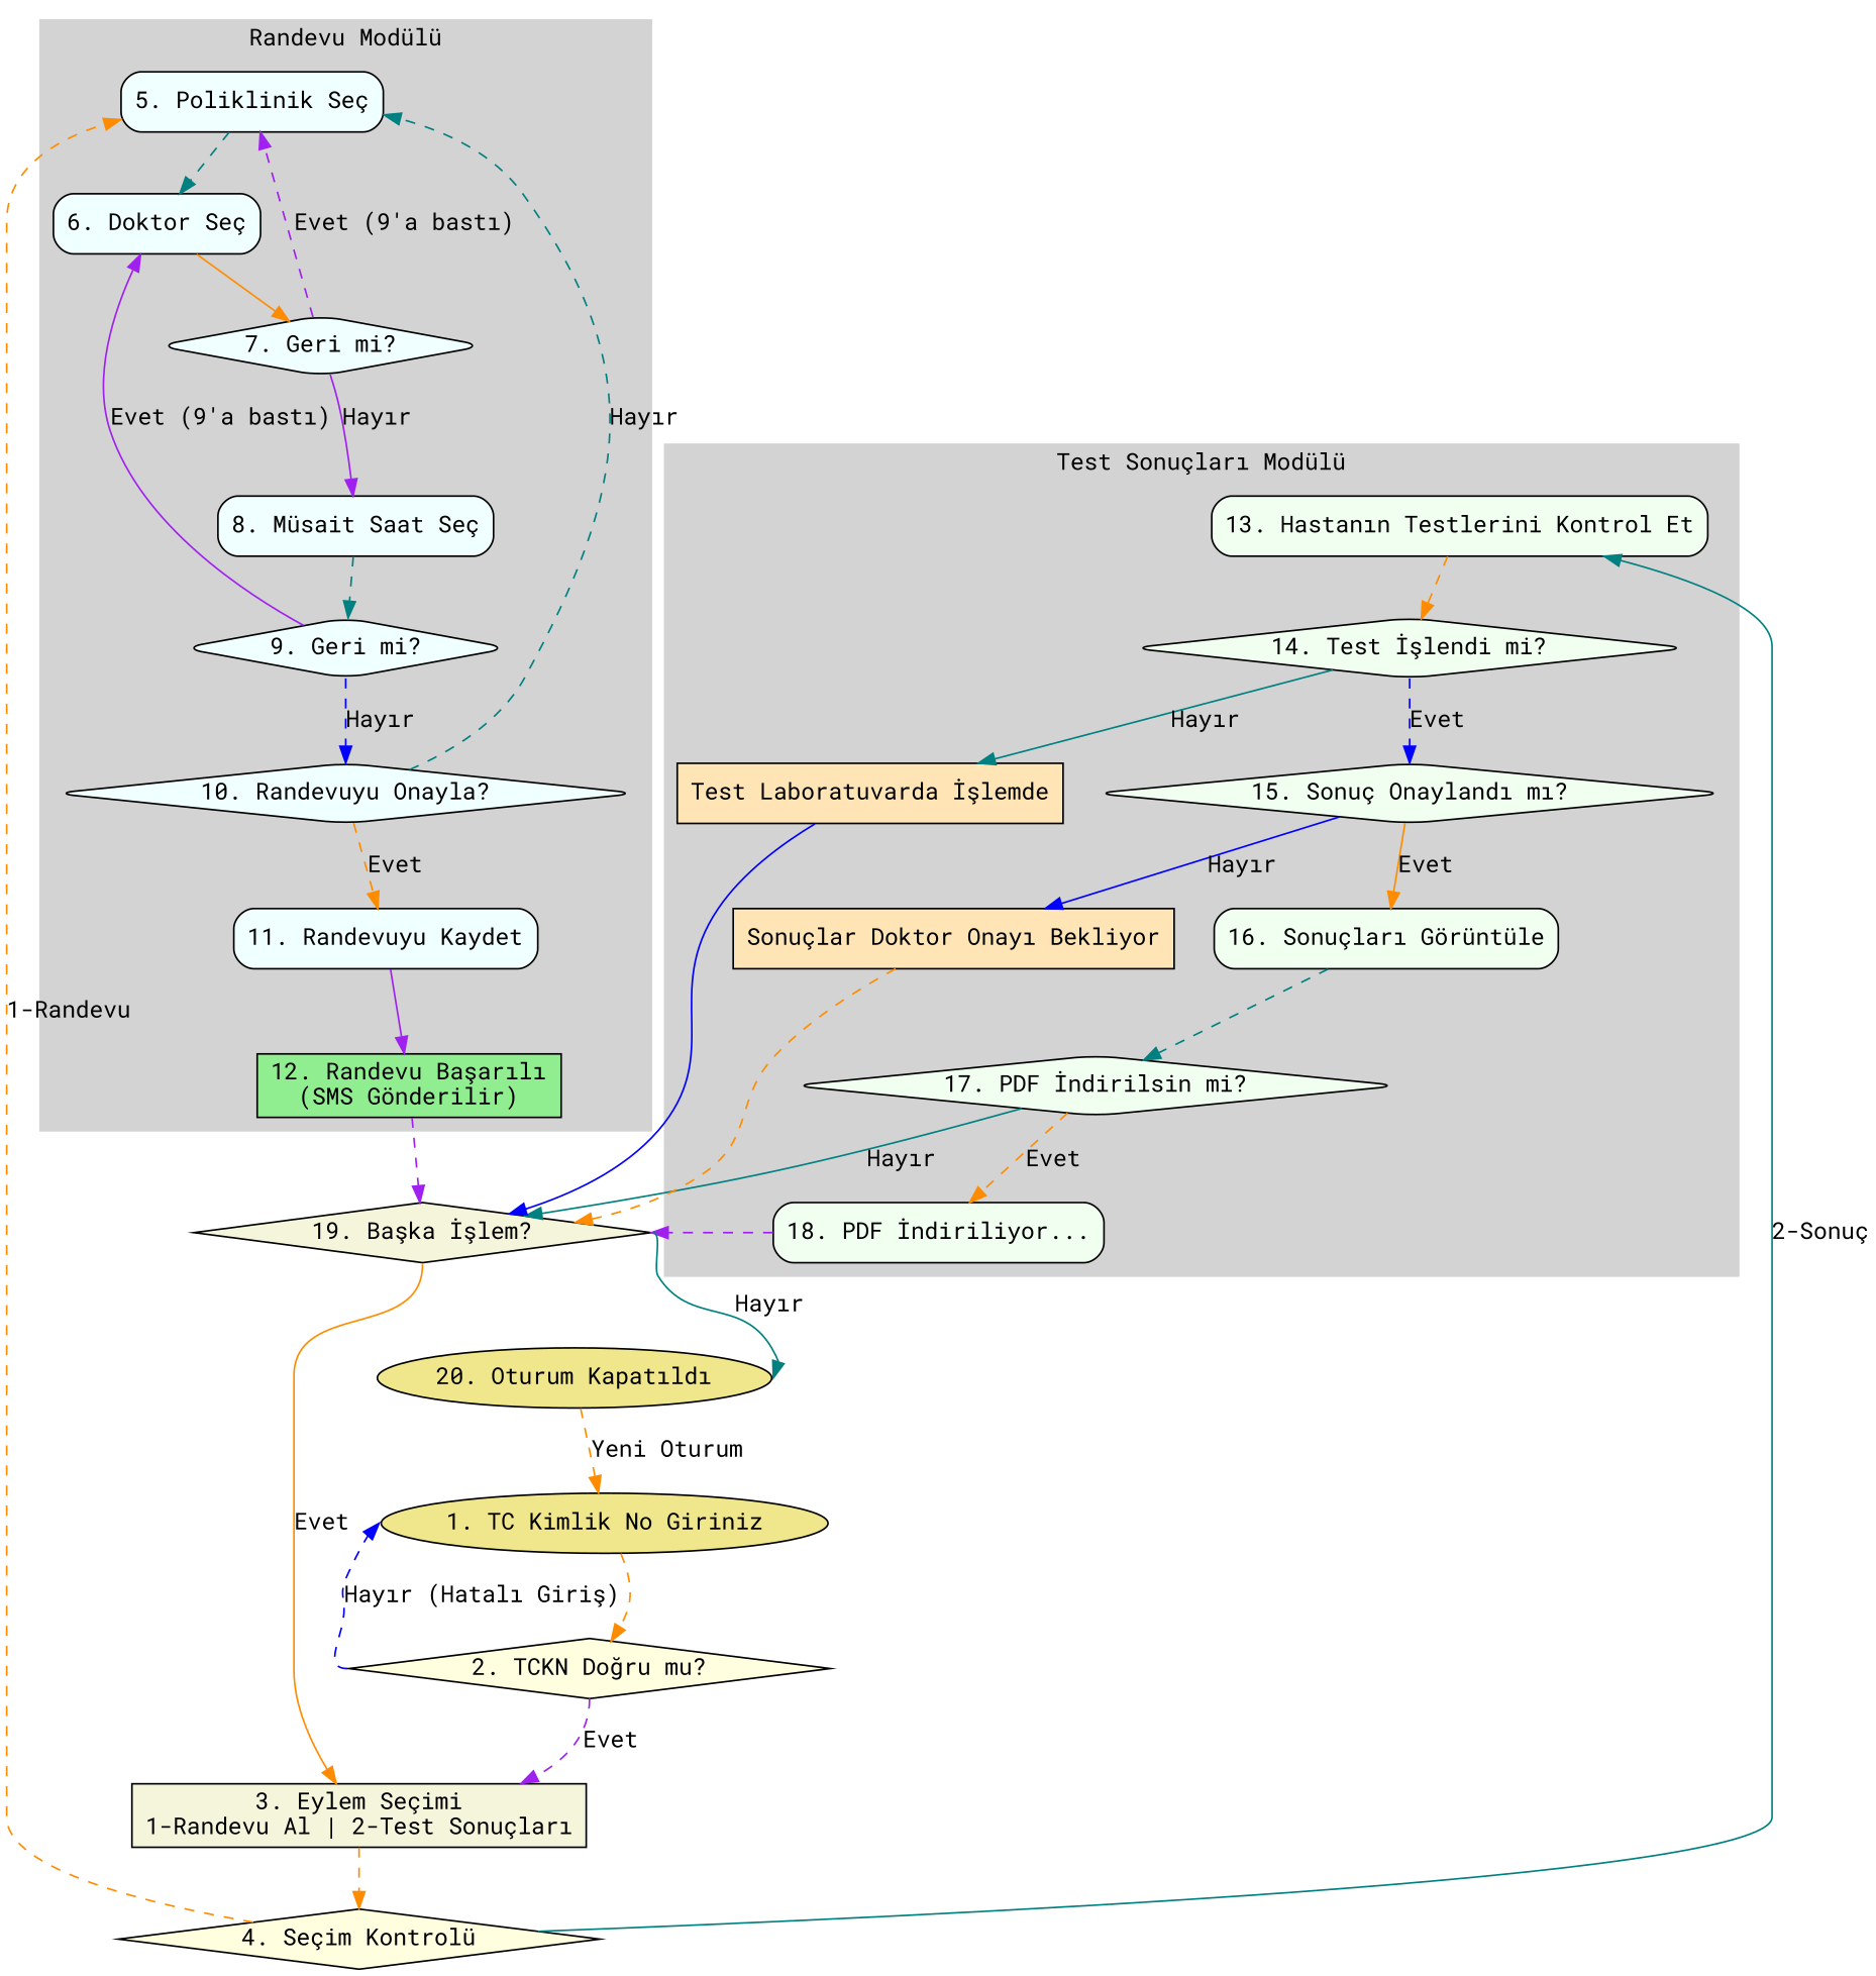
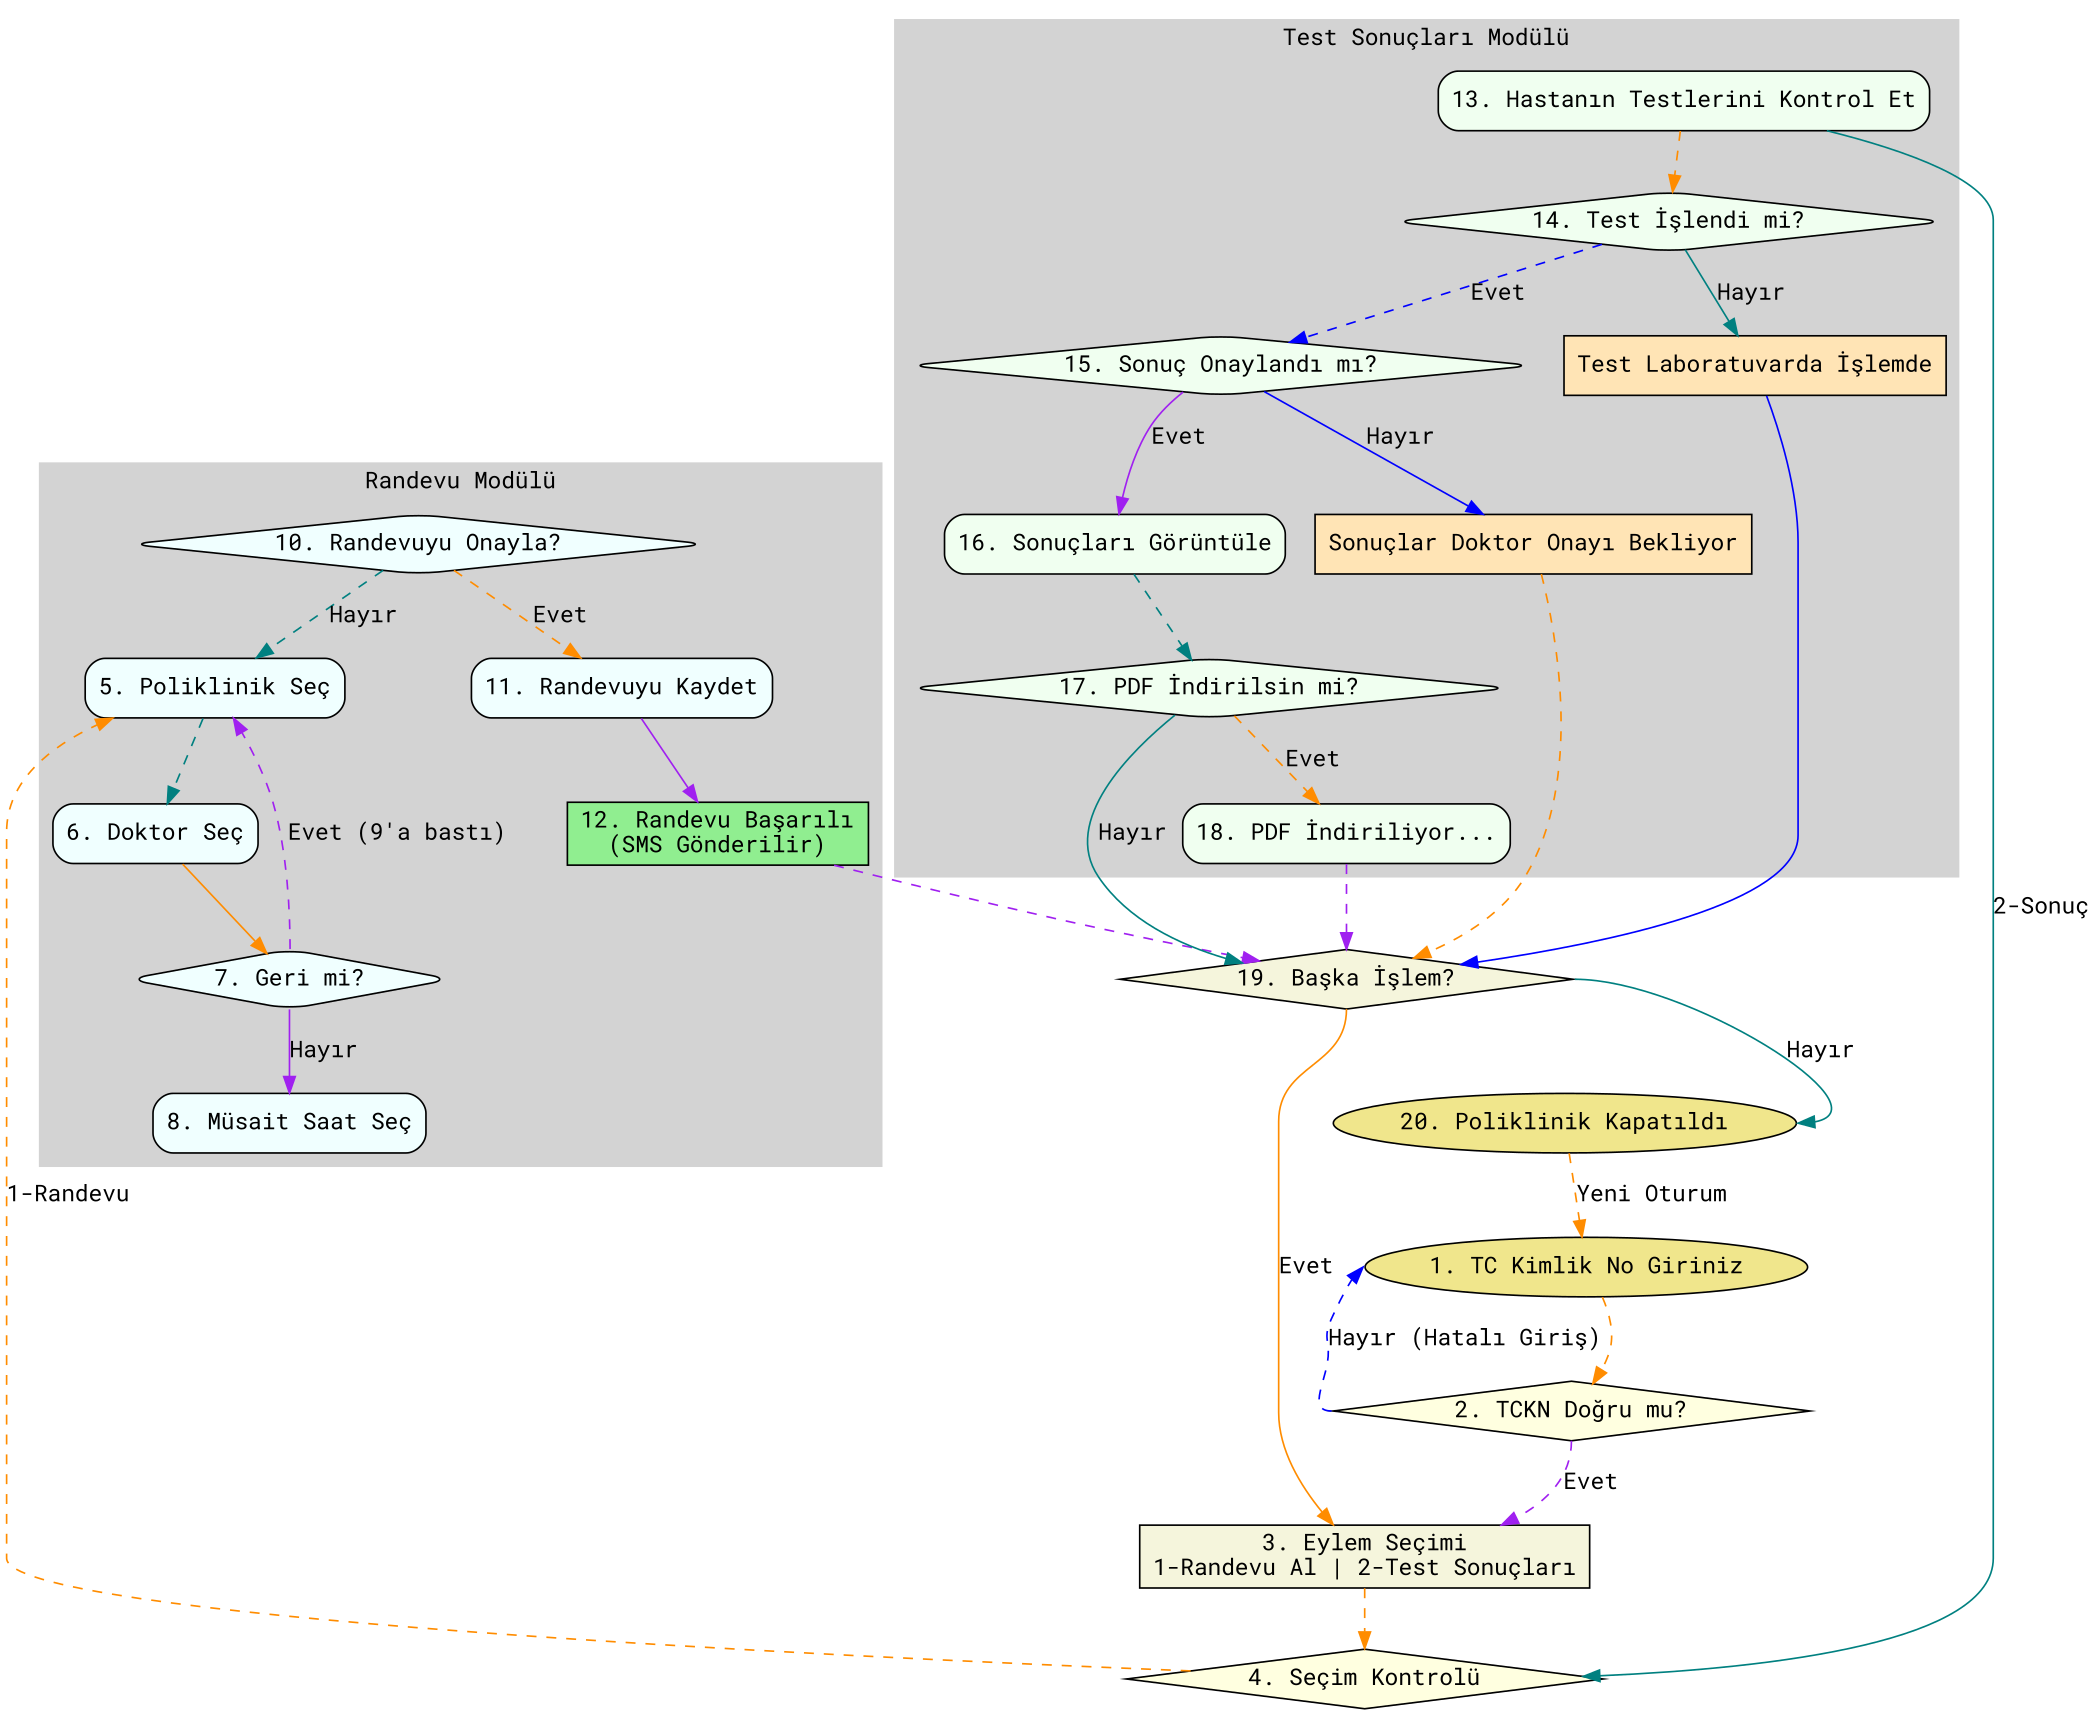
  digraph {
    fontname="Roboto Mono"
    rankdir=TB
    node [fillcolor=azure fontname="Roboto Mono" shape=box style="rounded,filled"]
    edge [color=darkorange fontname="Roboto Mono" style=dashed]
    n1 [label="5. Poliklinik Seç"]
    n2 [label="6. Doktor Seç"]
    n3 [label="7. Geri mi?" shape=diamond]
    n4 [label="8. Müsait Saat Seç"]
-   n5 [label="9. Geri mi?" shape=diamond]
    n6 [label="10. Randevuyu Onayla?" shape=diamond]
    n7 [label="11. Randevuyu Kaydet"]
    n8 [fillcolor=lightgreen label="12. Randevu Başarılı\n(SMS Gönderilir)" style=filled]
    n9 [fillcolor=honeydew label="13. Hastanın Testlerini Kontrol Et"]
    n10 [fillcolor=honeydew label="14. Test İşlendi mi?" shape=diamond]
    n11 [fillcolor=honeydew label="15. Sonuç Onaylandı mı?" shape=diamond]
    n12 [fillcolor=honeydew label="16. Sonuçları Görüntüle"]
    n13 [fillcolor=honeydew label="17. PDF İndirilsin mi?" shape=diamond]
    n14 [fillcolor=honeydew label="18. PDF İndiriliyor..."]
    n15 [fillcolor=moccasin label="Test Laboratuvarda İşlemde" style=filled]
    n16 [fillcolor=moccasin label="Sonuçlar Doktor Onayı Bekliyor" style=filled]
    n17 [fillcolor=beige label="19. Başka İşlem?" shape=diamond style=filled]
    n18 [fillcolor=khaki label="1. TC Kimlik No Giriniz" shape=ellipse style=filled]
    n19 [fillcolor=lightyellow label="2. TCKN Doğru mu?" shape=diamond style=filled]
    n20 [fillcolor=beige label="3. Eylem Seçimi\n1-Randevu Al | 2-Test Sonuçları" style=filled]
    n21 [fillcolor=lightyellow label="4. Seçim Kontrolü" shape=diamond style=filled]
-   n22 [fillcolor=khaki label="20. Oturum Kapatıldı" shape=ellipse style=filled]
+   n22 [fillcolor=khaki label="20. Poliklinik Kapatıldı" shape=ellipse style=filled]
    subgraph cluster_1 {
      color=lightgrey
      label="Randevu Modülü"
      style=filled
      n1
      n2
      n3
      n4
-     n5
      n6
      n7
      n8
    }
    subgraph cluster_2 {
      color=lightgrey
      label="Test Sonuçları Modülü"
      style=filled
      n9
      n10
      n11
      n12
      n13
      n14
      n15
      n16
    }
    n1 -> n2 [color=teal]
    n2 -> n3 [style=solid]
    n3 -> n1 [color=purple label="Evet (9'a bastı)"]
    n3 -> n4 [color=purple label="Hayır" style=solid]
-   n4 -> n5 [color=teal]
-   n5 -> n2 [color=purple label="Evet (9'a bastı)" style=solid]
-   n5 -> n6 [color=blue label="Hayır"]
    n6 -> n1 [color=teal label="Hayır"]
    n6 -> n7 [label=Evet]
    n7 -> n8 [color=purple style=solid]
    n8 -> n17 [color=purple]
    n9 -> n10
    n10 -> n11 [color=blue label=Evet]
    n10 -> n15 [color=teal label="Hayır" style=solid]
-   n11 -> n12 [label=Evet style=solid]
+   n11 -> n12 [color=purple label=Evet style=solid]
    n11 -> n16 [color=blue label="Hayır" style=solid]
    n12 -> n13 [color=teal]
    n13 -> n14 [label=Evet]
    n13 -> n17 [color=teal label="Hayır" style=solid]
    n14 -> n17 [color=purple]
    n15 -> n17 [color=blue style=solid]
    n16 -> n17
    n17 -> n20 [label=Evet style=solid tailport=s]
    n17 -> n22 [color=teal headport=e label="Hayır" style=solid tailport=e]
    n18 -> n19
    n19 -> n18 [color=blue headport=w label="Hayır (Hatalı Giriş)" tailport=w]
    n19 -> n20 [color=purple label=Evet tailport=s]
    n20 -> n21
    n21 -> n1 [label="1-Randevu"]
-   n21 -> n9 [color=teal label="2-Sonuç" style=solid]
+   n9 -> n21 [color=teal label="2-Sonuç" style=solid]
    n22 -> n18 [label="Yeni Oturum"]
  }
